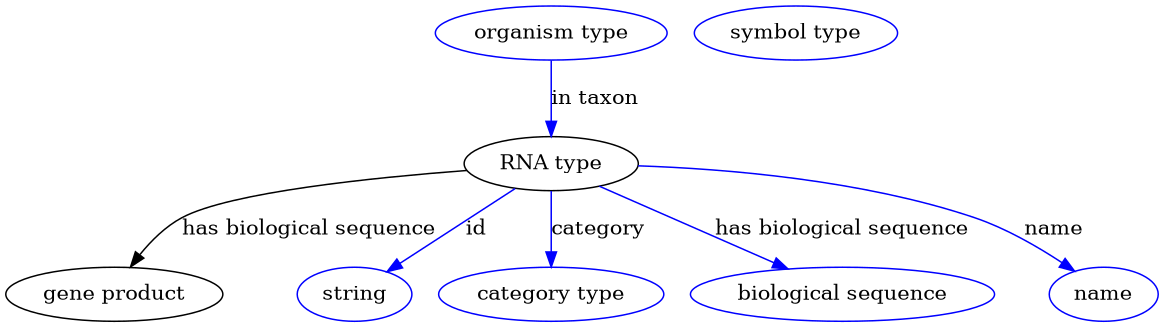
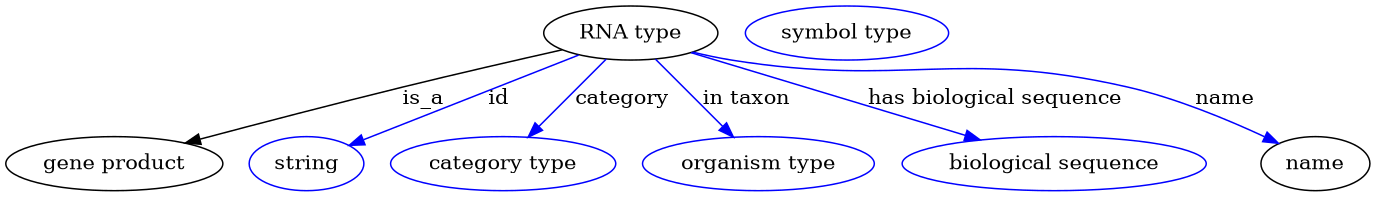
  digraph {
    node [color=blue]
    edge [color=blue style=solid]
    n1 [height=0.5 label="RNA type" width=1.6068 color=""]
    "gene product" [height=0.5 width=1.5707 color=""]
    n3 [height=0.5 label=string width=0.84854]
    n4 [height=0.5 label="category type" width=1.6249]
    n5 [height=0.5 label="organism type" width=1.8234]
    n6 [height=0.5 label="biological sequence" width=2.2387]
-   name [height=0.5 width=0.84854]
+   name [height=0.5 width=0.84854 color=""]
    n8 [height=0.5 label="symbol type" width=1.5165]
-   n1 -> "gene product" [label="has biological sequence" color="" style=""]
+   n1 -> "gene product" [label=is_a color="" style=""]
    n1 -> n3 [label=id]
    n1 -> n4 [label=category]
-   n5 -> n1 [label="in taxon"]
+   n1 -> n5 [label="in taxon"]
    n1 -> n6 [label="has biological sequence"]
    n1 -> name [label=name]
  }
